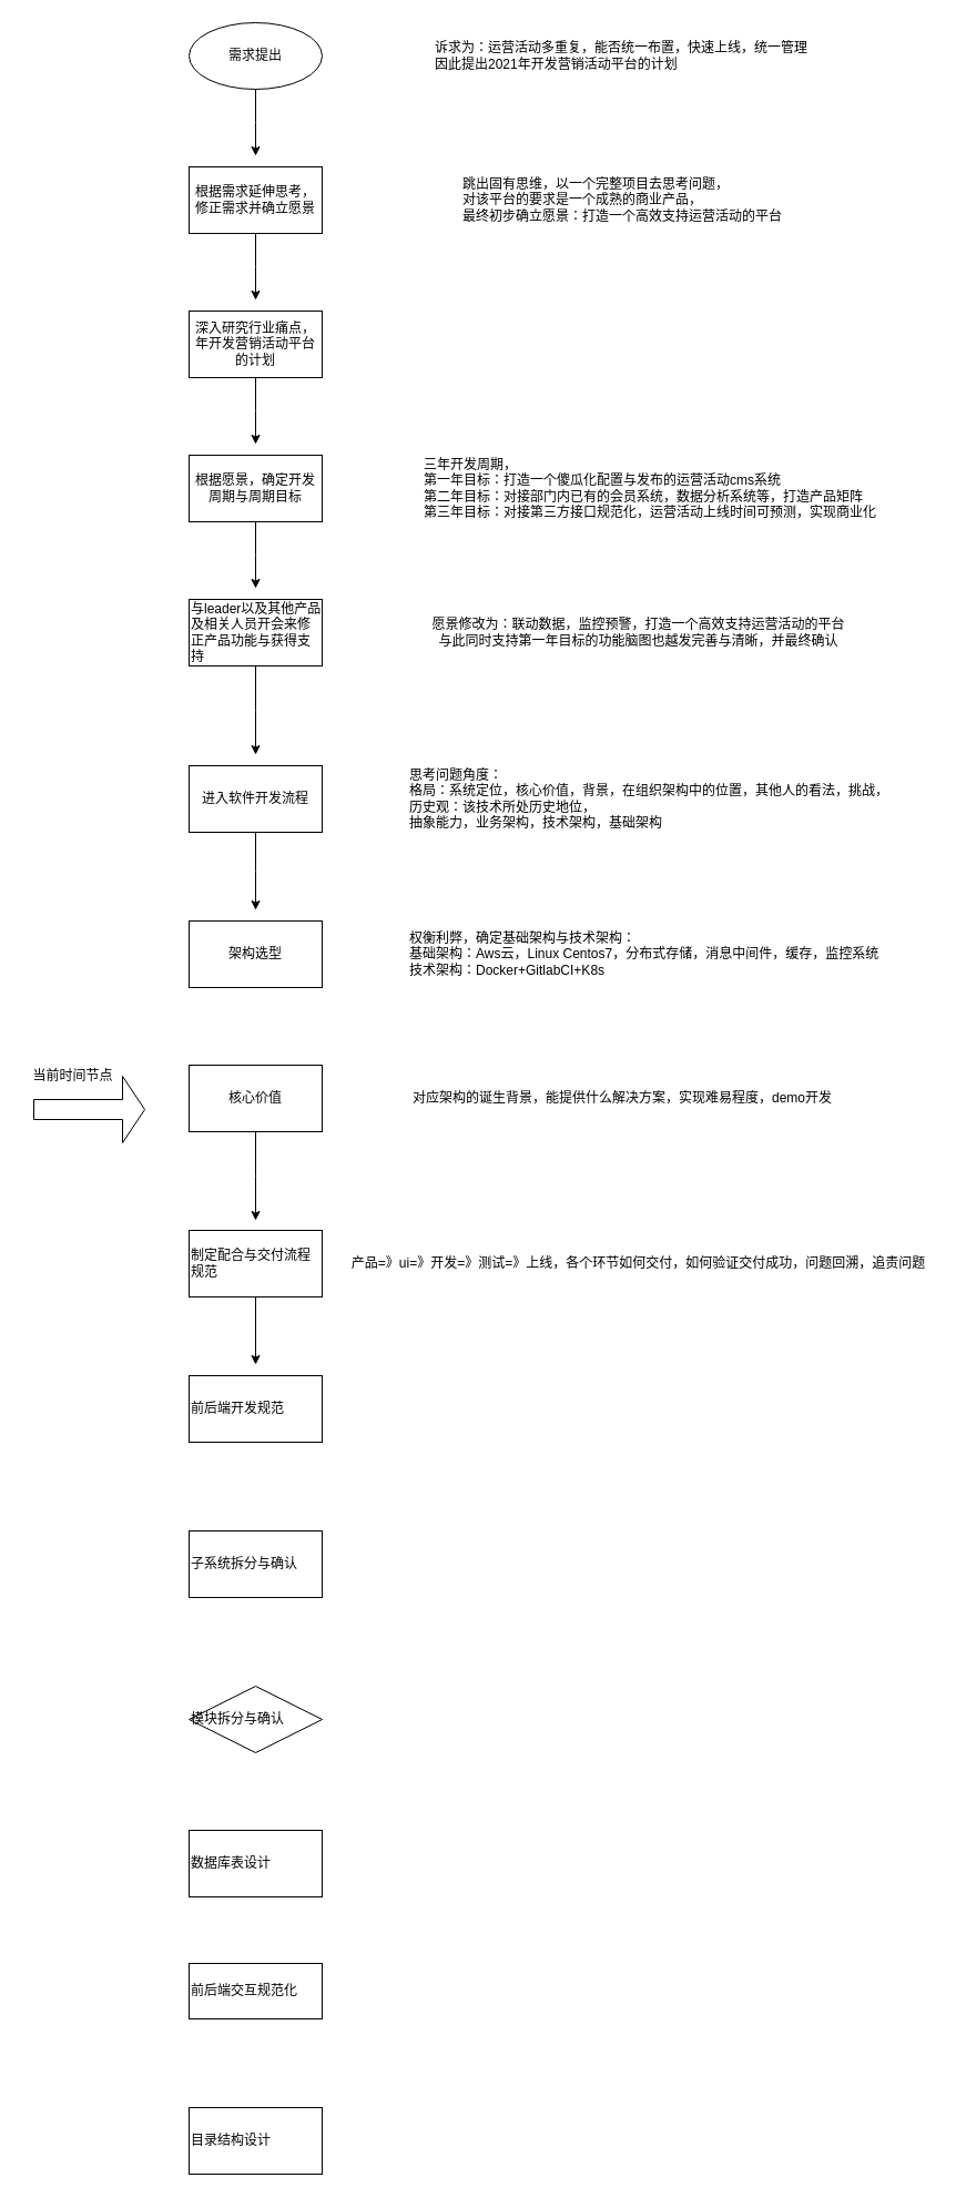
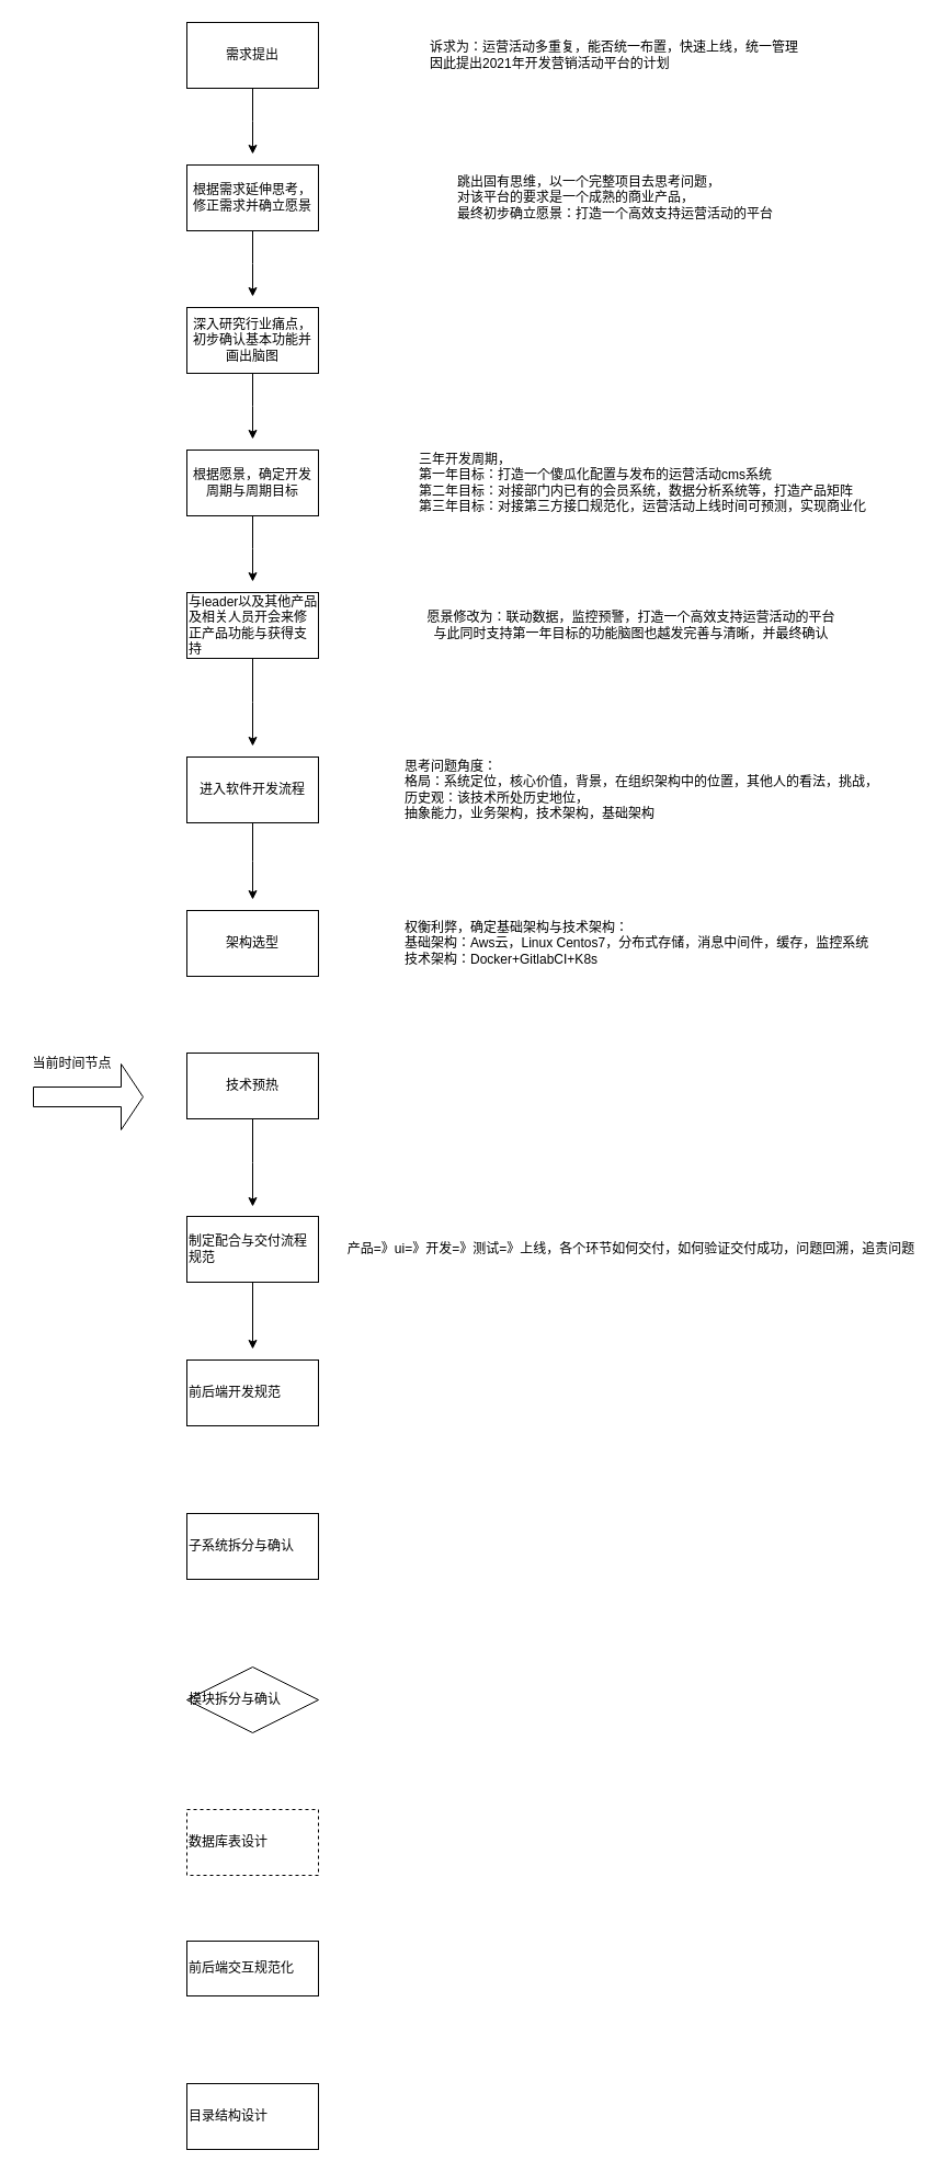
  <mxCell id="0" />
  <mxCell id="1" parent="0" />
  <mxCell id="2" style="edgeStyle=orthogonalEdgeStyle;rounded=0;orthogonalLoop=1;jettySize=auto;html=1;" edge="1" parent="1" source="3"><mxGeometry relative="1" as="geometry"><mxPoint x="230" y="140" as="targetPoint" /></mxGeometry></mxCell>
- <mxCell id="3" value="需求提出" style="ellipse;whiteSpace=wrap;html=1;" vertex="1" parent="1"><mxGeometry x="170" y="20" width="120" height="60" as="geometry" /></mxCell>
+ <mxCell id="3" value="需求提出" style="rounded=0;whiteSpace=wrap;html=1;" vertex="1" parent="1"><mxGeometry x="170" y="20" width="120" height="60" as="geometry" /></mxCell>
  <mxCell id="4" value="诉求为：运营活动多重复，能否统一布置，快速上线，统一管理&lt;br&gt;因此提出2021年开发营销活动平台的计划" style="text;html=1;align=left;verticalAlign=middle;resizable=0;points=[];autosize=1;" vertex="1" parent="1"><mxGeometry x="390" y="35" width="350" height="30" as="geometry" /></mxCell>
  <mxCell id="5" style="edgeStyle=orthogonalEdgeStyle;rounded=0;orthogonalLoop=1;jettySize=auto;html=1;" edge="1" parent="1" source="6"><mxGeometry relative="1" as="geometry"><mxPoint x="230" y="270" as="targetPoint" /></mxGeometry></mxCell>
  <mxCell id="6" value="根据需求延伸思考，修正需求并确立愿景" style="rounded=0;whiteSpace=wrap;html=1;" vertex="1" parent="1"><mxGeometry x="170" y="150" width="120" height="60" as="geometry" /></mxCell>
  <mxCell id="7" value="跳出固有思维，以一个完整项目去思考问题，&lt;br&gt;对该平台的要求是一个成熟的商业产品，&lt;br&gt;最终初步确立愿景：打造一个高效支持运营活动的平台" style="text;html=1;align=left;verticalAlign=middle;resizable=0;points=[];autosize=1;" vertex="1" parent="1"><mxGeometry x="415" y="155" width="300" height="50" as="geometry" /></mxCell>
  <mxCell id="8" style="edgeStyle=orthogonalEdgeStyle;rounded=0;orthogonalLoop=1;jettySize=auto;html=1;" edge="1" parent="1" source="9"><mxGeometry relative="1" as="geometry"><mxPoint x="230" y="400" as="targetPoint" /></mxGeometry></mxCell>
- <mxCell id="9" value="深入研究行业痛点，年开发营销活动平台的计划" style="rounded=0;whiteSpace=wrap;html=1;" vertex="1" parent="1"><mxGeometry x="170" y="280" width="120" height="60" as="geometry" /></mxCell>
+ <mxCell id="9" value="深入研究行业痛点，初步确认基本功能并画出脑图" style="rounded=0;whiteSpace=wrap;html=1;" vertex="1" parent="1"><mxGeometry x="170" y="280" width="120" height="60" as="geometry" /></mxCell>
  <mxCell id="10" value="三年开发周期，&lt;br&gt;第一年目标：打造一个傻瓜化配置与发布的运营活动cms系统&lt;br&gt;第二年目标：对接部门内已有的会员系统，数据分析系统等，打造产品矩阵&lt;br&gt;第三年目标：对接第三方接口规范化，运营活动上线时间可预测，实现商业化" style="text;html=1;align=left;verticalAlign=middle;resizable=0;points=[];autosize=1;" vertex="1" parent="1"><mxGeometry x="380" y="410" width="420" height="60" as="geometry" /></mxCell>
  <mxCell id="11" style="edgeStyle=orthogonalEdgeStyle;rounded=0;orthogonalLoop=1;jettySize=auto;html=1;" edge="1" parent="1" source="12"><mxGeometry relative="1" as="geometry"><mxPoint x="230" y="530" as="targetPoint" /></mxGeometry></mxCell>
  <mxCell id="12" value="&lt;span&gt;根据愿景，确定开发周期与周期目标&lt;/span&gt;" style="rounded=0;whiteSpace=wrap;html=1;align=center;" vertex="1" parent="1"><mxGeometry x="170" y="410" width="120" height="60" as="geometry" /></mxCell>
  <mxCell id="13" style="edgeStyle=orthogonalEdgeStyle;rounded=0;orthogonalLoop=1;jettySize=auto;html=1;" edge="1" parent="1" source="14"><mxGeometry relative="1" as="geometry"><mxPoint x="230" y="680" as="targetPoint" /></mxGeometry></mxCell>
  <mxCell id="14" value="与leader以及其他产品及相关人员开会来修正产品功能与获得支持" style="rounded=0;whiteSpace=wrap;html=1;align=left;" vertex="1" parent="1"><mxGeometry x="170" y="540" width="120" height="60" as="geometry" /></mxCell>
  <mxCell id="15" value="愿景修改为：联动数据，监控预警，&lt;span style=&quot;text-align: left&quot;&gt;打造一个高效支持运营活动的平台&lt;br&gt;与此同时支持第一年目标的功能脑图也越发完善与清晰，并最终确认&lt;br&gt;&lt;/span&gt;" style="text;html=1;align=center;verticalAlign=middle;resizable=0;points=[];autosize=1;" vertex="1" parent="1"><mxGeometry x="380" y="555" width="390" height="30" as="geometry" /></mxCell>
  <mxCell id="16" style="edgeStyle=orthogonalEdgeStyle;rounded=0;orthogonalLoop=1;jettySize=auto;html=1;" edge="1" parent="1" source="17"><mxGeometry relative="1" as="geometry"><mxPoint x="230" y="820" as="targetPoint" /></mxGeometry></mxCell>
  <mxCell id="17" value="进入软件开发流程" style="rounded=0;whiteSpace=wrap;html=1;align=center;" vertex="1" parent="1"><mxGeometry x="170" y="690" width="120" height="60" as="geometry" /></mxCell>
  <mxCell id="18" value="思考问题角度：&lt;br&gt;格局：系统定位，核心价值，背景，在组织架构中的位置，其他人的看法，挑战，&lt;br&gt;历史观：该技术所处历史地位，&lt;br&gt;抽象能力，业务架构，技术架构，基础架构&lt;br&gt;" style="text;html=1;align=left;verticalAlign=middle;resizable=0;points=[];autosize=1;" vertex="1" parent="1"><mxGeometry x="367" y="690" width="450" height="60" as="geometry" /></mxCell>
  <mxCell id="19" value="架构选型" style="rounded=0;whiteSpace=wrap;html=1;align=center;" vertex="1" parent="1"><mxGeometry x="170" y="830" width="120" height="60" as="geometry" /></mxCell>
  <mxCell id="20" style="edgeStyle=orthogonalEdgeStyle;rounded=0;orthogonalLoop=1;jettySize=auto;html=1;" edge="1" parent="1" source="21"><mxGeometry relative="1" as="geometry"><mxPoint x="230" y="1100" as="targetPoint" /></mxGeometry></mxCell>
- <mxCell id="21" value="核心价值" style="rounded=0;whiteSpace=wrap;html=1;align=center;" vertex="1" parent="1"><mxGeometry x="170" y="960" width="120" height="60" as="geometry" /></mxCell>
+ <mxCell id="21" value="技术预热" style="rounded=0;whiteSpace=wrap;html=1;align=center;" vertex="1" parent="1"><mxGeometry x="170" y="960" width="120" height="60" as="geometry" /></mxCell>
  <mxCell id="22" style="edgeStyle=orthogonalEdgeStyle;rounded=0;orthogonalLoop=1;jettySize=auto;html=1;" edge="1" parent="1" source="23"><mxGeometry relative="1" as="geometry"><mxPoint x="230" y="1230" as="targetPoint" /></mxGeometry></mxCell>
  <mxCell id="23" value="制定配合与交付流程规范" style="rounded=0;whiteSpace=wrap;html=1;align=left;" vertex="1" parent="1"><mxGeometry x="170" y="1109" width="120" height="60" as="geometry" /></mxCell>
  <mxCell id="24" value="前后端开发规范" style="rounded=0;whiteSpace=wrap;html=1;align=left;" vertex="1" parent="1"><mxGeometry x="170" y="1240" width="120" height="60" as="geometry" /></mxCell>
  <mxCell id="25" value="子系统拆分与确认" style="rounded=0;whiteSpace=wrap;html=1;align=left;" vertex="1" parent="1"><mxGeometry x="170" y="1380" width="120" height="60" as="geometry" /></mxCell>
  <mxCell id="26" value="模块拆分与确认" style="rhombus;whiteSpace=wrap;html=1;align=left;" vertex="1" parent="1"><mxGeometry x="170" y="1520" width="120" height="60" as="geometry" /></mxCell>
- <mxCell id="27" value="数据库表设计" style="rounded=0;whiteSpace=wrap;html=1;align=left;" vertex="1" parent="1"><mxGeometry x="170" y="1650" width="120" height="60" as="geometry" /></mxCell>
+ <mxCell id="27" value="数据库表设计" style="rounded=0;whiteSpace=wrap;html=1;align=left;dashed=1;" vertex="1" parent="1"><mxGeometry x="170" y="1650" width="120" height="60" as="geometry" /></mxCell>
  <mxCell id="28" value="前后端交互规范化" style="rounded=0;whiteSpace=wrap;html=1;align=left;" vertex="1" parent="1"><mxGeometry x="170" y="1770" width="120" height="50" as="geometry" /></mxCell>
  <mxCell id="29" value="目录结构设计" style="rounded=0;whiteSpace=wrap;html=1;align=left;" vertex="1" parent="1"><mxGeometry x="170" y="1900" width="120" height="60" as="geometry" /></mxCell>
  <mxCell id="30" value="权衡利弊，确定基础架构与技术架构：&lt;br&gt;基础架构：Aws云，Linux Centos7，分布式存储，消息中间件，缓存，监控系统&lt;br&gt;技术架构：Docker+GitlabCI+K8s" style="text;html=1;align=left;verticalAlign=middle;resizable=0;points=[];autosize=1;" vertex="1" parent="1"><mxGeometry x="367" y="835" width="440" height="50" as="geometry" /></mxCell>
- <mxCell id="31" value="对应架构的诞生背景，能提供什么解决方案，实现难易程度，demo开发" style="text;html=1;align=left;verticalAlign=middle;resizable=0;points=[];autosize=1;" vertex="1" parent="1"><mxGeometry x="370" y="980" width="390" height="20" as="geometry" /></mxCell>
  <mxCell id="32" value="产品=》ui=》开发=》测试=》上线，各个环节如何交付，如何验证交付成功，问题回溯，追责问题" style="text;html=1;align=center;verticalAlign=middle;resizable=0;points=[];autosize=1;" vertex="1" parent="1"><mxGeometry x="310" y="1129" width="530" height="20" as="geometry" /></mxCell>
  <mxCell id="33" value="" style="shape=singleArrow;whiteSpace=wrap;html=1;align=left;" vertex="1" parent="1"><mxGeometry x="30" y="970" width="100" height="60" as="geometry" /></mxCell>
  <mxCell id="34" value="当前时间节点" style="text;html=1;align=center;verticalAlign=middle;resizable=0;points=[];autosize=1;" vertex="1" parent="1"><mxGeometry x="20" y="960" width="90" height="20" as="geometry" /></mxCell>
